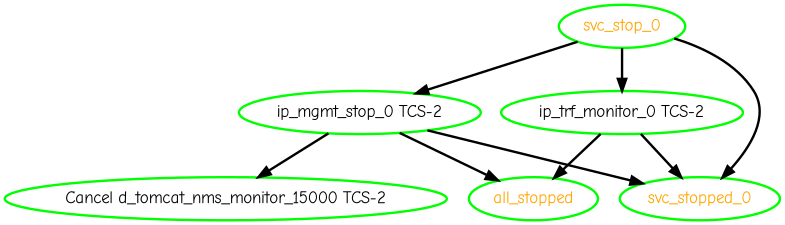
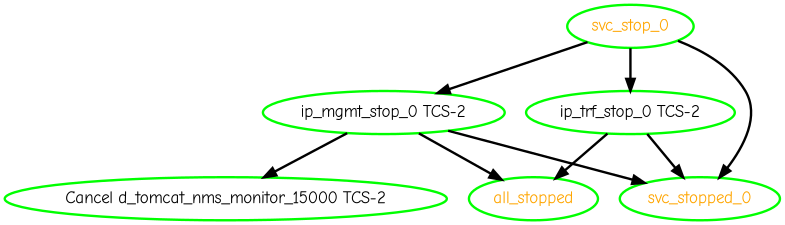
  digraph {
    fontname="Comic Neue"
    node [color=green fontcolor=orange fontname="Comic Neue" style=bold]
    edge [fontname="Comic Neue" style=bold]
    all_stopped
    "ip_mgmt_stop_0 TCS-2" [fontcolor=black]
    "Cancel d_tomcat_nms_monitor_15000 TCS-2" [fontcolor=black]
    svc_stopped_0
-   "ip_trf_stop_0 TCS-2" [fontcolor=black label="ip_trf_monitor_0 TCS-2"]
+   "ip_trf_stop_0 TCS-2" [fontcolor=black]
    svc_stop_0
    "ip_mgmt_stop_0 TCS-2" -> all_stopped
    "ip_mgmt_stop_0 TCS-2" -> "Cancel d_tomcat_nms_monitor_15000 TCS-2"
    "ip_mgmt_stop_0 TCS-2" -> svc_stopped_0
    "ip_trf_stop_0 TCS-2" -> all_stopped
    "ip_trf_stop_0 TCS-2" -> svc_stopped_0
    svc_stop_0 -> "ip_mgmt_stop_0 TCS-2"
    svc_stop_0 -> svc_stopped_0
    svc_stop_0 -> "ip_trf_stop_0 TCS-2"
  }
